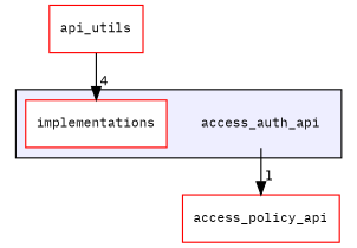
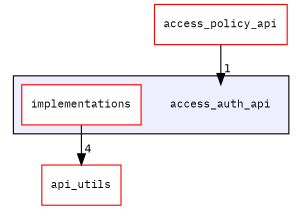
  digraph {
    compound=true
    fontname="IBM Plex Mono"
    node [fontname="IBM Plex Mono" fontsize=10 shape=box color=red fillcolor=white style=filled]
    edge [fontname="IBM Plex Mono" labeldistance=1.5 labelfontname=Helvetica labelfontsize=10]
    n1 [label=access_auth_api shape=plaintext color="" fillcolor="" style=""]
    n2 [label=implementations]
    n3 [label=access_policy_api]
    n4 [label=api_utils]
    subgraph cluster_1 {
      bgcolor="#eeeeff"
      pencolor=black
      n1
      n2
    }
-   n1 -> n3 [headlabel=1]
-   n4 -> n2 [headlabel=4]
+   n3 -> n1 [headlabel=1]
+   n2 -> n4 [headlabel=4]
  }
